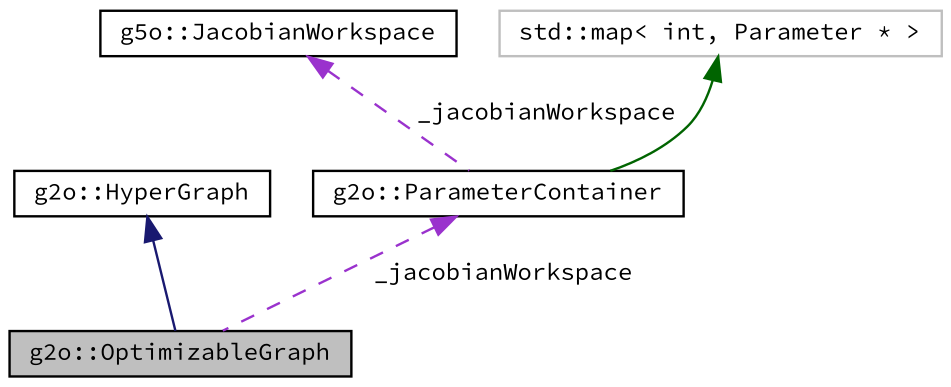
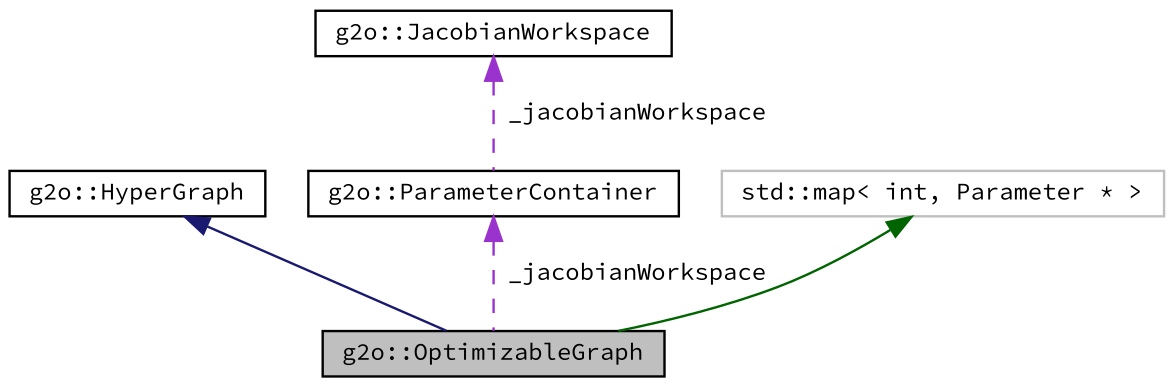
  digraph {
    fontname="Source Code Pro"
    node [color=black fillcolor=white fontname="Source Code Pro" fontsize=10 shape=record style=filled]
    edge [color=darkorchid3 dir=back fontname="Source Code Pro" fontsize=10 labelfontname=Helvetica labelfontsize=10 style=solid]
    n1 [fillcolor=grey75 fontcolor=black height=0.2 label="g2o::OptimizableGraph" width=0.4]
    n2 [height=0.2 label="g2o::HyperGraph" width=0.4]
-   n3 [height=0.2 label="g5o::JacobianWorkspace" width=0.4]
+   n3 [height=0.2 label="g2o::JacobianWorkspace" width=0.4]
    n4 [height=0.2 label="g2o::ParameterContainer" width=0.4]
    n5 [color=grey75 height=0.2 label="std::map\< int, Parameter * \>" width=0.4]
    n2 -> n1 [color=midnightblue]
    n3 -> n4 [label=" _jacobianWorkspace" style=dashed]
    n4 -> n1 [label=" _jacobianWorkspace" style=dashed]
-   n5 -> n4 [color=darkgreen]
+   n5 -> n1 [color=darkgreen]
  }
